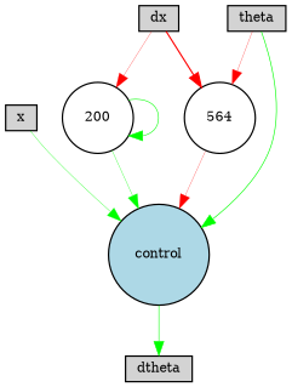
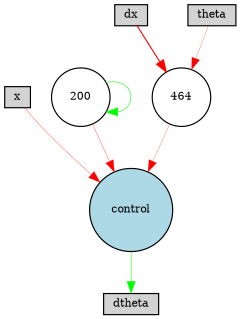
  digraph {
    node [fillcolor=lightgray fontsize=9 shape=box style=filled]
    edge [color=green style=solid]
    x [height=0.2 width=0.2]
    control [fillcolor=lightblue height=0.2 shape=circle width=0.2]
    dtheta [height=0.2 width=0.2]
    dx [height=0.2 width=0.2]
-   464 [fillcolor=white height=0.2 shape=circle width=0.2 label=564]
+   464 [fillcolor=white height=0.2 shape=circle width=0.2]
    200 [fillcolor=white height=0.2 shape=circle width=0.2]
    theta [height=0.2 width=0.2]
-   x -> control [penwidth=0.2586087810679173]
+   x -> control [color=red penwidth=0.2586087810679173]
    control -> dtheta [penwidth=0.4319362415740007]
    dx -> 464 [color=red penwidth=0.925208708978284]
-   dx -> 200 [color=red penwidth=0.19421602957226927]
    464 -> control [color=red penwidth=0.19558459685087953]
-   200 -> control [penwidth=0.2506024910045821]
+   200 -> control [color=red penwidth=0.2506024910045821]
    200 -> 200 [penwidth=0.45118636437429216]
-   theta -> control [penwidth=0.5143752999151417]
    theta -> 464 [color=red penwidth=0.21011732890218543]
  }
